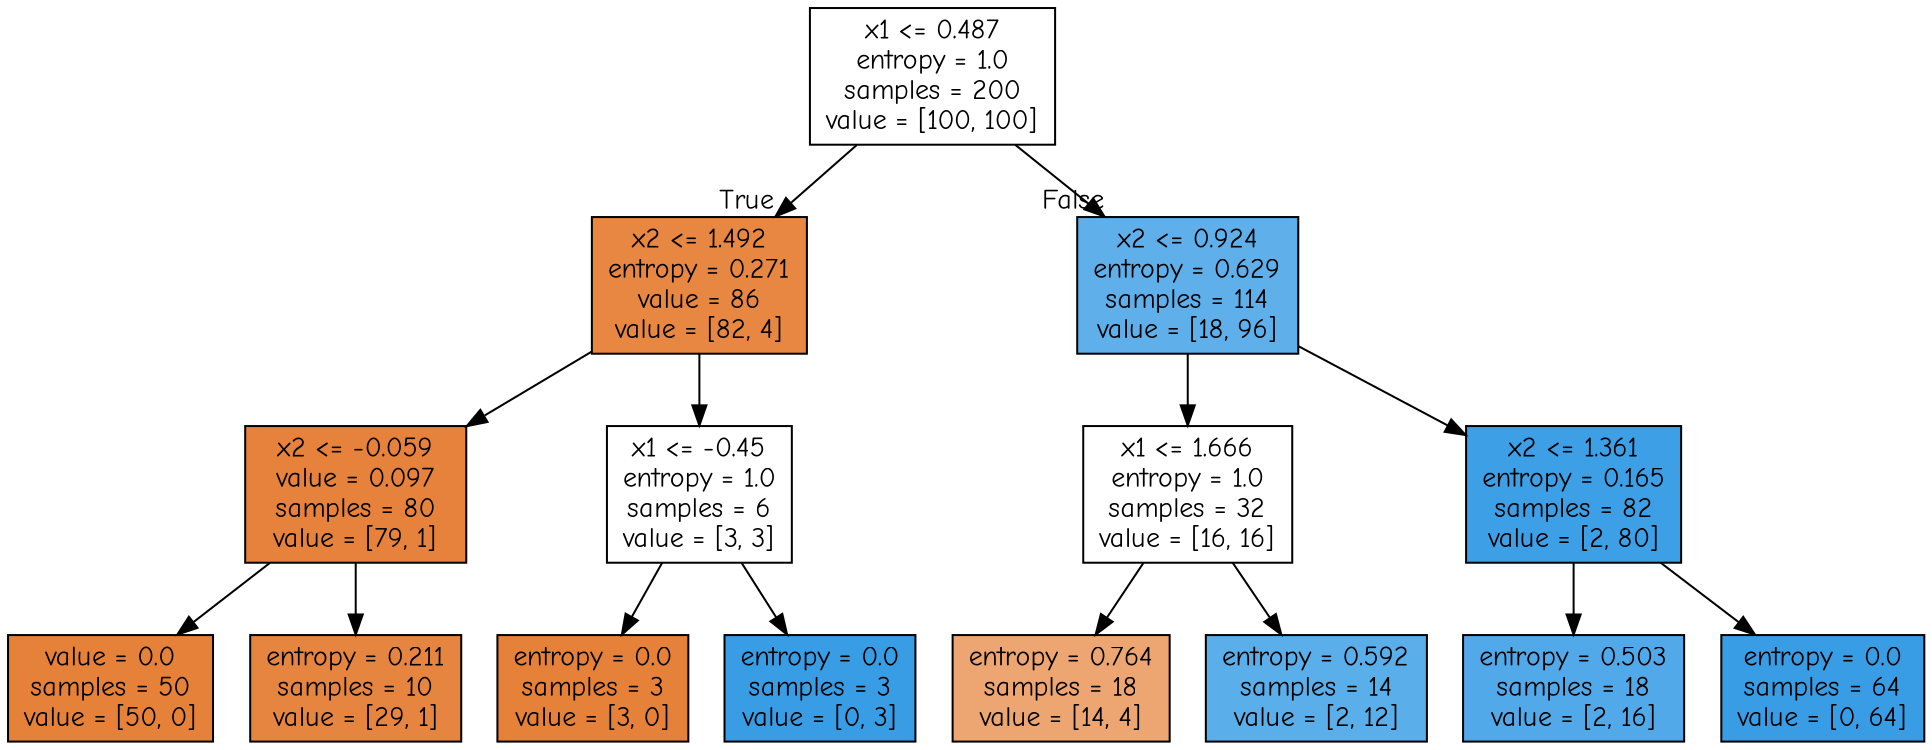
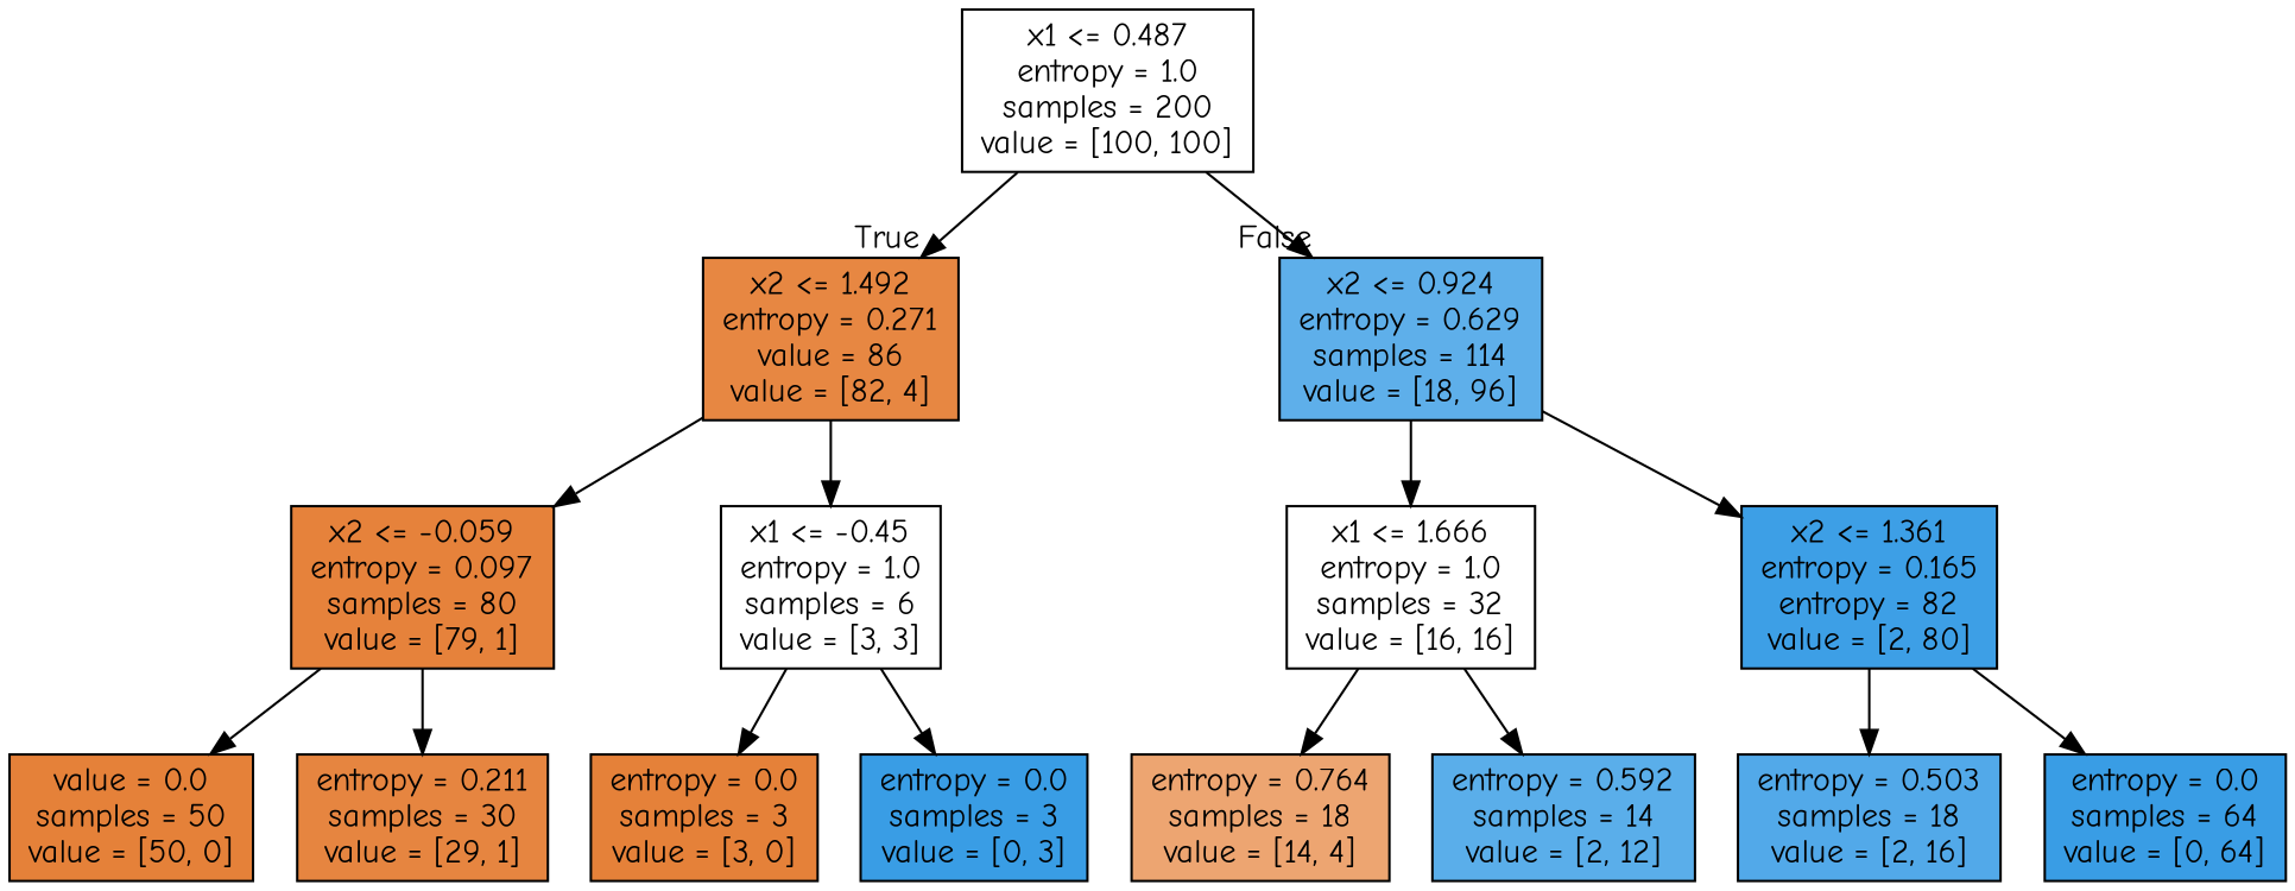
  digraph {
    fontname="Comic Neue"
    node [color=black fillcolor="#e5813900" fontname="Comic Neue" shape=box style=filled]
    edge [fontname="Comic Neue"]
    n1 [label="x1 <= 0.487\nentropy = 1.0\nsamples = 200\nvalue = [100, 100]"]
    n2 [fillcolor="#e58139f3" label="x2 <= 1.492\nentropy = 0.271\nvalue = 86\nvalue = [82, 4]"]
    n3 [fillcolor="#399de5cf" label="x2 <= 0.924\nentropy = 0.629\nsamples = 114\nvalue = [18, 96]"]
-   n4 [fillcolor="#e58139fc" label="x2 <= -0.059\nvalue = 0.097\nsamples = 80\nvalue = [79, 1]"]
+   n4 [fillcolor="#e58139fc" label="x2 <= -0.059\nentropy = 0.097\nsamples = 80\nvalue = [79, 1]"]
    n5 [label="x1 <= -0.45\nentropy = 1.0\nsamples = 6\nvalue = [3, 3]"]
    n6 [label="x1 <= 1.666\nentropy = 1.0\nsamples = 32\nvalue = [16, 16]"]
-   n7 [fillcolor="#399de5f9" label="x2 <= 1.361\nentropy = 0.165\nsamples = 82\nvalue = [2, 80]"]
+   n7 [fillcolor="#399de5f9" label="x2 <= 1.361\nentropy = 0.165\nentropy = 82\nvalue = [2, 80]"]
    n8 [fillcolor="#e58139ff" label="value = 0.0\nsamples = 50\nvalue = [50, 0]"]
-   n9 [fillcolor="#e58139f6" label="entropy = 0.211\nsamples = 10\nvalue = [29, 1]"]
+   n9 [fillcolor="#e58139f6" label="entropy = 0.211\nsamples = 30\nvalue = [29, 1]"]
    n10 [fillcolor="#e58139ff" label="entropy = 0.0\nsamples = 3\nvalue = [3, 0]"]
    n11 [fillcolor="#399de5ff" label="entropy = 0.0\nsamples = 3\nvalue = [0, 3]"]
    n12 [fillcolor="#e58139b6" label="entropy = 0.764\nsamples = 18\nvalue = [14, 4]"]
    n13 [fillcolor="#399de5d4" label="entropy = 0.592\nsamples = 14\nvalue = [2, 12]"]
    n14 [fillcolor="#399de5df" label="entropy = 0.503\nsamples = 18\nvalue = [2, 16]"]
    n15 [fillcolor="#399de5ff" label="entropy = 0.0\nsamples = 64\nvalue = [0, 64]"]
    n1 -> n2 [headlabel=True labelangle=45 labeldistance=2.5]
    n1 -> n3 [headlabel=False labelangle=-45 labeldistance=2.5]
    n2 -> n4
    n2 -> n5
    n3 -> n6
    n3 -> n7
    n4 -> n8
    n4 -> n9
    n5 -> n10
    n5 -> n11
    n6 -> n12
    n6 -> n13
    n7 -> n14
    n7 -> n15
  }
